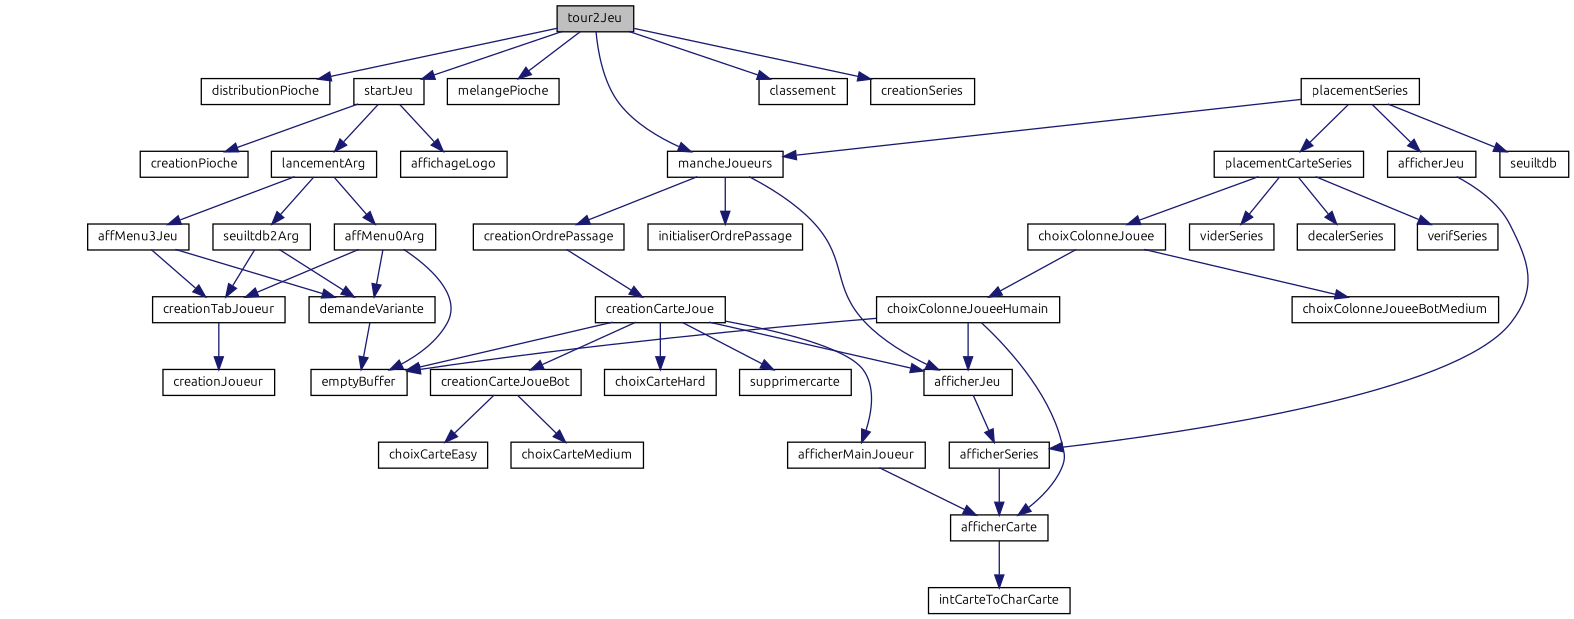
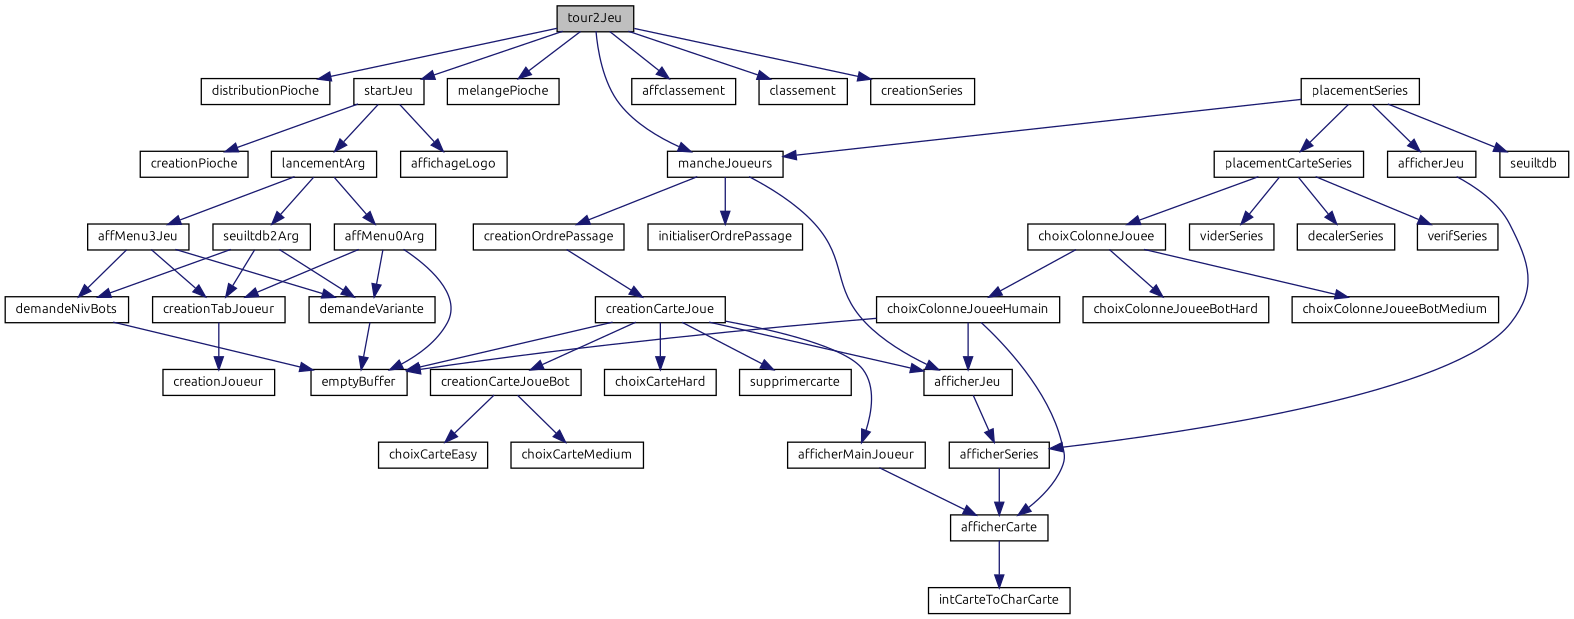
  digraph {
    fontname=Ubuntu
    rankdir=TB
    node [color=black fillcolor=white fontname=Ubuntu fontsize=10 shape=record style=filled]
    edge [color=midnightblue fontname=Ubuntu fontsize=10 labelfontname=Helvetica labelfontsize=10 style=solid]
    n1 [fillcolor=grey75 fontcolor=black height=0.2 label=tour2Jeu width=0.4]
+   n2 [height=0.2 label=affclassement width=0.4]
    n3 [height=0.2 label=classement width=0.4]
    n4 [height=0.2 label=creationSeries width=0.4]
    n5 [height=0.2 label=distributionPioche width=0.4]
    n6 [height=0.2 label=mancheJoueurs width=0.4]
    n7 [height=0.2 label=melangePioche width=0.4]
    n8 [height=0.2 label=startJeu width=0.4]
    n9 [height=0.2 label=afficherJeu width=0.4]
    n10 [height=0.2 label=creationOrdrePassage width=0.4]
    n11 [height=0.2 label=initialiserOrdrePassage width=0.4]
    n12 [height=0.2 label=affichageLogo width=0.4]
    n13 [height=0.2 label=creationPioche width=0.4]
    n14 [height=0.2 label=lancementArg width=0.4]
    n15 [height=0.2 label=afficherSeries width=0.4]
    n16 [height=0.2 label=creationCarteJoue width=0.4]
    n17 [height=0.2 label=placementSeries width=0.4]
    n18 [height=0.2 label=afficherJeu width=0.4]
    n19 [height=0.2 label=placementCarteSeries width=0.4]
    n20 [height=0.2 label=seuiltdb width=0.4]
    n21 [height=0.2 label=afficherCarte width=0.4]
    n22 [height=0.2 label=intCarteToCharCarte width=0.4]
    n23 [height=0.2 label=afficherMainJoueur width=0.4]
    n24 [height=0.2 label=creationCarteJoueBot width=0.4]
    n25 [height=0.2 label=emptyBuffer width=0.4]
    n26 [height=0.2 label=supprimercarte width=0.4]
    n27 [height=0.2 label=choixCarteHard width=0.4]
    n28 [height=0.2 label=choixCarteEasy width=0.4]
    n29 [height=0.2 label=choixCarteMedium width=0.4]
    n30 [height=0.2 label=choixColonneJouee width=0.4]
    n31 [height=0.2 label=decalerSeries width=0.4]
    n32 [height=0.2 label=verifSeries width=0.4]
    n33 [height=0.2 label=viderSeries width=0.4]
+   n34 [height=0.2 label=choixColonneJoueeBotHard width=0.4]
    n35 [height=0.2 label=choixColonneJoueeBotMedium width=0.4]
    n36 [height=0.2 label=choixColonneJoueeHumain width=0.4]
    n37 [height=0.2 label=affMenu0Arg width=0.4]
    n38 [height=0.2 label=seuiltdb2Arg width=0.4]
    n39 [height=0.2 label=affMenu3Jeu width=0.4]
    n40 [height=0.2 label=creationTabJoueur width=0.4]
    n41 [height=0.2 label=demandeVariante width=0.4]
+   n42 [height=0.2 label=demandeNivBots width=0.4]
    n43 [height=0.2 label=creationJoueur width=0.4]
+   n1 -> n2
    n1 -> n3
    n1 -> n4
    n1 -> n5
    n1 -> n6
    n1 -> n7
    n1 -> n8
    n6 -> n9
    n6 -> n10
    n6 -> n11
    n8 -> n12
    n8 -> n13
    n8 -> n14
    n9 -> n15
    n10 -> n16
    n14 -> n37
    n14 -> n38
    n14 -> n39
    n15 -> n21
    n16 -> n9
    n16 -> n23
    n16 -> n24
    n16 -> n25
    n16 -> n26
    n16 -> n27
    n17 -> n6
    n17 -> n18
    n17 -> n19
    n17 -> n20
    n18 -> n15
    n19 -> n30
    n19 -> n31
    n19 -> n32
    n19 -> n33
    n21 -> n22
    n23 -> n21
    n24 -> n28
    n24 -> n29
+   n30 -> n34
    n30 -> n35
    n30 -> n36
    n36 -> n9
    n36 -> n21
    n36 -> n25
    n37 -> n25
    n37 -> n40
    n37 -> n41
    n38 -> n40
    n38 -> n41
+   n38 -> n42
    n39 -> n40
    n39 -> n41
+   n39 -> n42
    n40 -> n43
    n41 -> n25
+   n42 -> n25
  }
